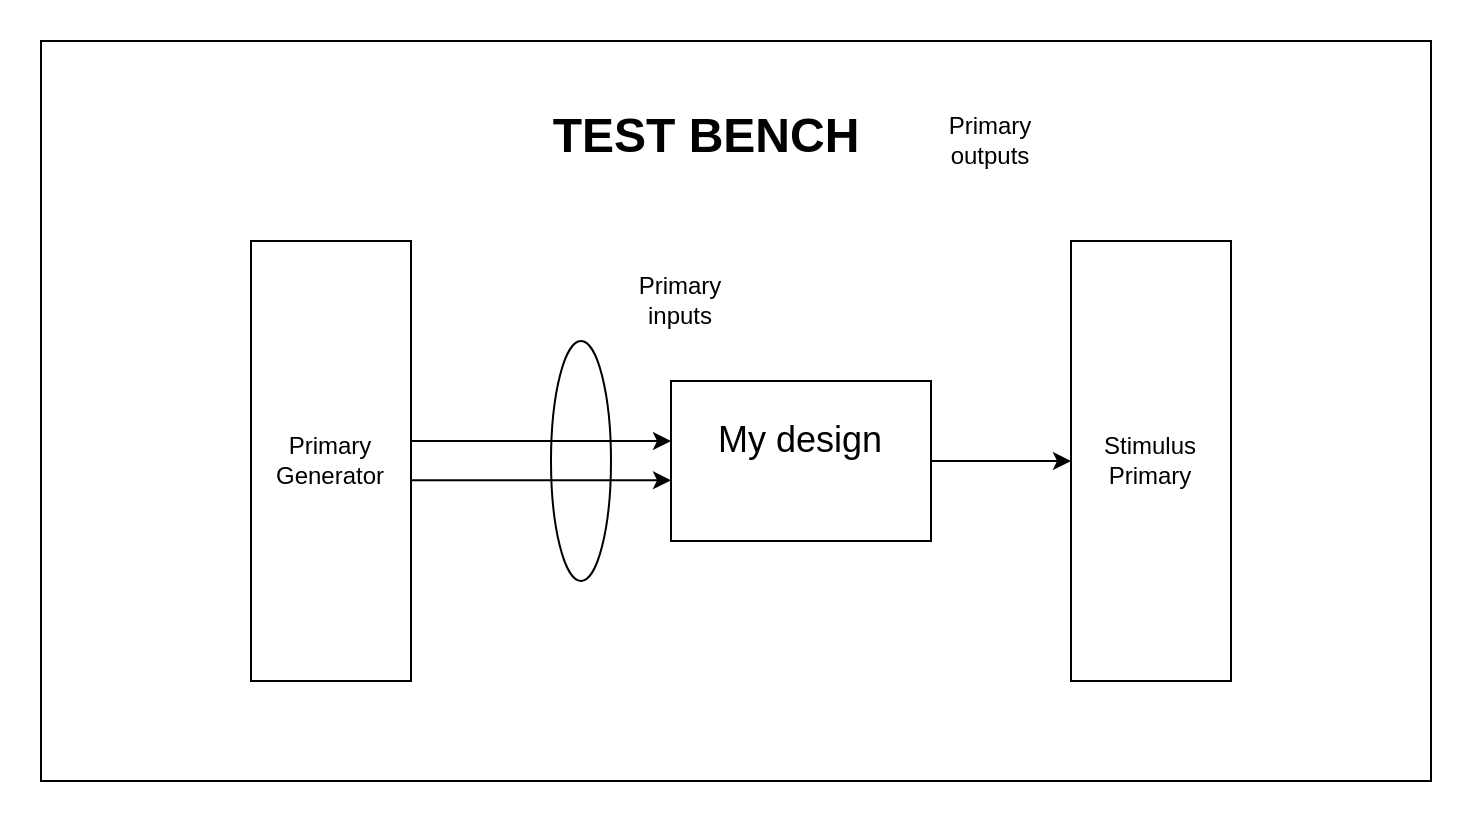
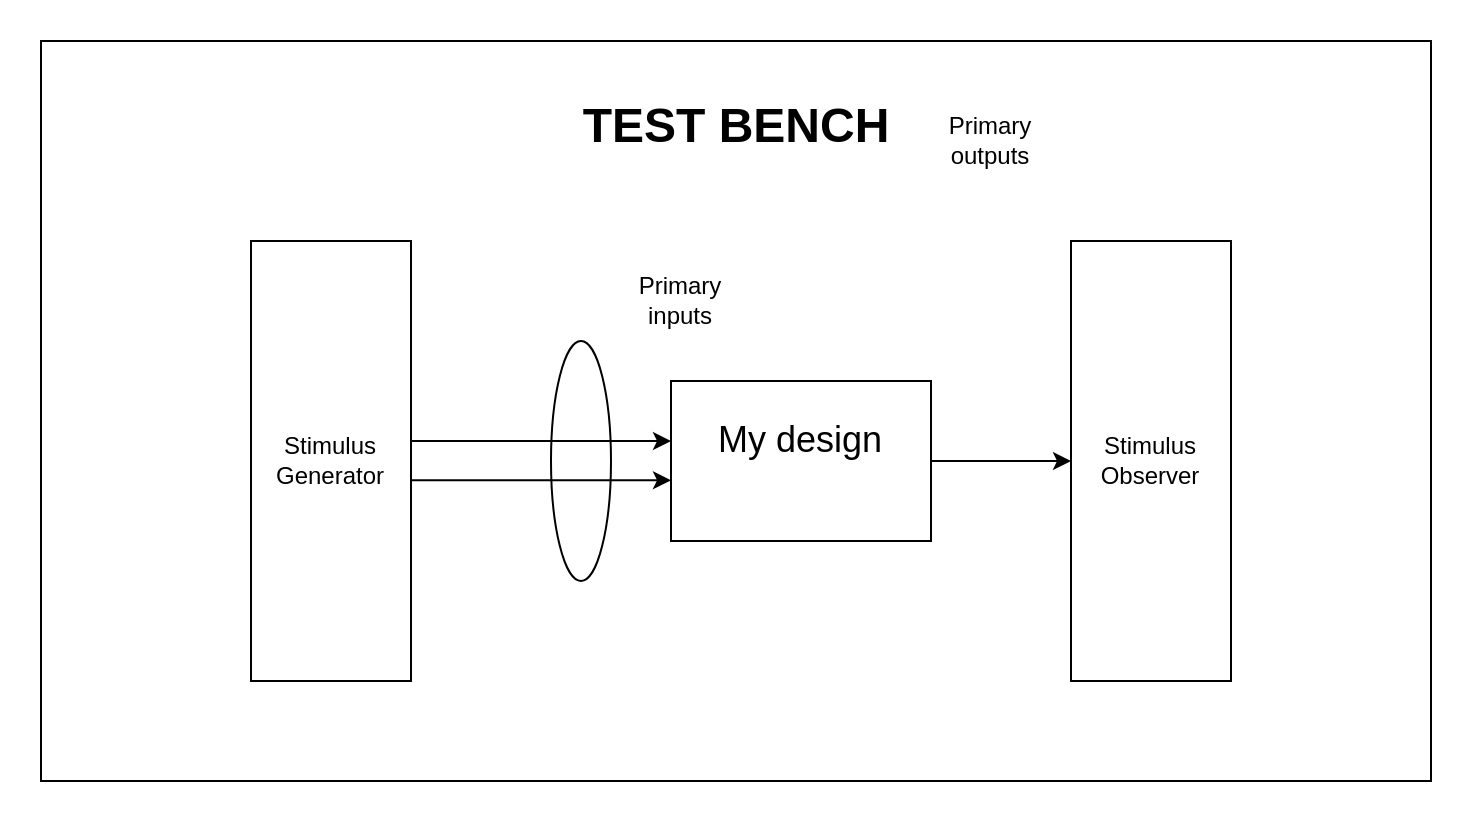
  <mxCell id="0" />
  <mxCell id="1" parent="0" />
  <mxCell id="2" value="" style="rounded=0;whiteSpace=wrap;html=1;" vertex="1" parent="1"><mxGeometry x="20" y="20" width="695" height="370" as="geometry" /></mxCell>
  <mxCell id="3" value="" style="ellipse;whiteSpace=wrap;html=1;direction=south;" vertex="1" parent="1"><mxGeometry x="275" y="170" width="30" height="120" as="geometry" /></mxCell>
  <mxCell id="4" style="edgeStyle=orthogonalEdgeStyle;rounded=0;orthogonalLoop=1;jettySize=auto;html=1;exitX=1;exitY=0.5;exitDx=0;exitDy=0;" edge="1" parent="1" source="5"><mxGeometry relative="1" as="geometry"><mxPoint x="535" y="230" as="targetPoint" /></mxGeometry></mxCell>
  <mxCell id="5" value="" style="rounded=0;whiteSpace=wrap;html=1;" vertex="1" parent="1"><mxGeometry x="335" y="190" width="130" height="80" as="geometry" /></mxCell>
  <mxCell id="6" value="&lt;font style=&quot;font-size: 18px&quot;&gt;My design&lt;/font&gt;" style="text;html=1;strokeColor=none;fillColor=none;align=center;verticalAlign=middle;whiteSpace=wrap;rounded=0;" vertex="1" parent="1"><mxGeometry x="355" y="210" width="90" height="20" as="geometry" /></mxCell>
  <mxCell id="7" value="Primary inputs" style="text;html=1;strokeColor=none;fillColor=none;align=center;verticalAlign=middle;whiteSpace=wrap;rounded=0;" vertex="1" parent="1"><mxGeometry x="310" y="140" width="60" height="20" as="geometry" /></mxCell>
  <mxCell id="8" value="Primary outputs" style="text;html=1;strokeColor=none;fillColor=none;align=center;verticalAlign=middle;whiteSpace=wrap;rounded=0;" vertex="1" parent="1"><mxGeometry x="465" y="60" width="60" height="20" as="geometry" /></mxCell>
  <mxCell id="9" value="" style="rounded=0;whiteSpace=wrap;html=1;" vertex="1" parent="1"><mxGeometry x="125" y="120" width="80" height="220" as="geometry" /></mxCell>
  <mxCell id="10" value="" style="endArrow=classic;html=1;" edge="1" parent="1"><mxGeometry width="50" height="50" relative="1" as="geometry"><mxPoint x="205" y="220" as="sourcePoint" /><mxPoint x="335" y="220" as="targetPoint" /></mxGeometry></mxCell>
  <mxCell id="11" value="" style="endArrow=classic;html=1;" edge="1" parent="1"><mxGeometry width="50" height="50" relative="1" as="geometry"><mxPoint x="205" y="239.66" as="sourcePoint" /><mxPoint x="335" y="239.66" as="targetPoint" /></mxGeometry></mxCell>
- <mxCell id="12" value="Primary Generator" style="text;html=1;strokeColor=none;fillColor=none;align=center;verticalAlign=middle;whiteSpace=wrap;rounded=0;" vertex="1" parent="1"><mxGeometry x="135" y="220" width="60" height="20" as="geometry" /></mxCell>
+ <mxCell id="12" value="Stimulus Generator" style="text;html=1;strokeColor=none;fillColor=none;align=center;verticalAlign=middle;whiteSpace=wrap;rounded=0;" vertex="1" parent="1"><mxGeometry x="135" y="220" width="60" height="20" as="geometry" /></mxCell>
  <mxCell id="13" value="" style="rounded=0;whiteSpace=wrap;html=1;" vertex="1" parent="1"><mxGeometry x="535" y="120" width="80" height="220" as="geometry" /></mxCell>
- <mxCell id="14" value="Stimulus Primary" style="text;html=1;strokeColor=none;fillColor=none;align=center;verticalAlign=middle;whiteSpace=wrap;rounded=0;" vertex="1" parent="1"><mxGeometry x="545" y="220" width="60" height="20" as="geometry" /></mxCell>
- <mxCell id="15" value="&lt;font style=&quot;font-size: 24px&quot;&gt;&lt;b&gt;TEST BENCH&lt;br&gt;&lt;/b&gt;&lt;/font&gt;" style="text;html=1;strokeColor=none;fillColor=none;align=center;verticalAlign=middle;whiteSpace=wrap;rounded=0;" vertex="1" parent="1"><mxGeometry x="262.5" y="58" width="180" height="20" as="geometry" /></mxCell>
+ <mxCell id="14" value="Stimulus Observer" style="text;html=1;strokeColor=none;fillColor=none;align=center;verticalAlign=middle;whiteSpace=wrap;rounded=0;" vertex="1" parent="1"><mxGeometry x="545" y="220" width="60" height="20" as="geometry" /></mxCell>
+ <mxCell id="15" value="&lt;font style=&quot;font-size: 24px&quot;&gt;&lt;b&gt;TEST BENCH&lt;br&gt;&lt;/b&gt;&lt;/font&gt;" style="text;html=1;strokeColor=none;fillColor=none;align=center;verticalAlign=middle;whiteSpace=wrap;rounded=0;" vertex="1" parent="1"><mxGeometry x="277.5" y="53" width="180" height="20" as="geometry" /></mxCell>
